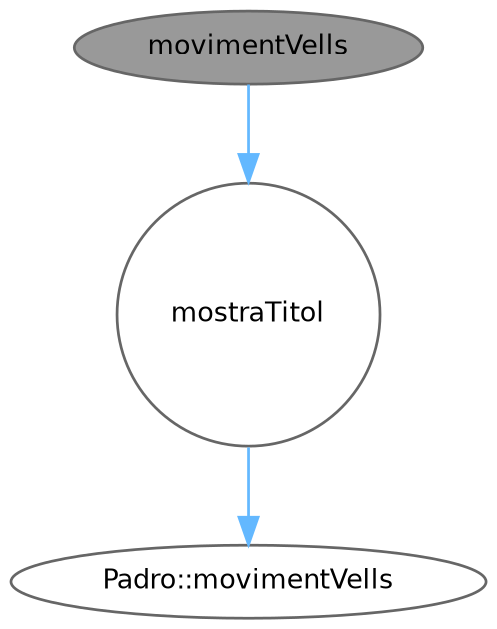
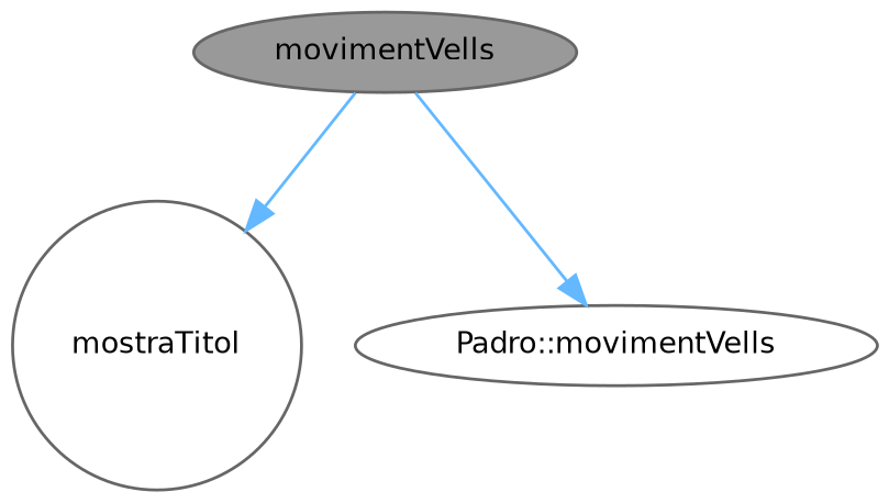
  digraph {
    rankdir=TB
    node [color=grey40 fillcolor=white fontname=Helvetica fontsize=10 shape=ellipse style=filled]
    edge [color=steelblue1 fontname=Helvetica fontsize=10 labelfontname=Helvetica labelfontsize=10 style=solid]
    n1 [color=gray40 fillcolor=grey60 fontcolor=black height=0.2 label=movimentVells width=0.4]
    n2 [height=0.2 label=mostraTitol shape=circle width=0.4]
    n3 [height=0.2 label="Padro::movimentVells" width=0.4]
    n1 -> n2
-   n2 -> n3
+   n1 -> n3
  }
